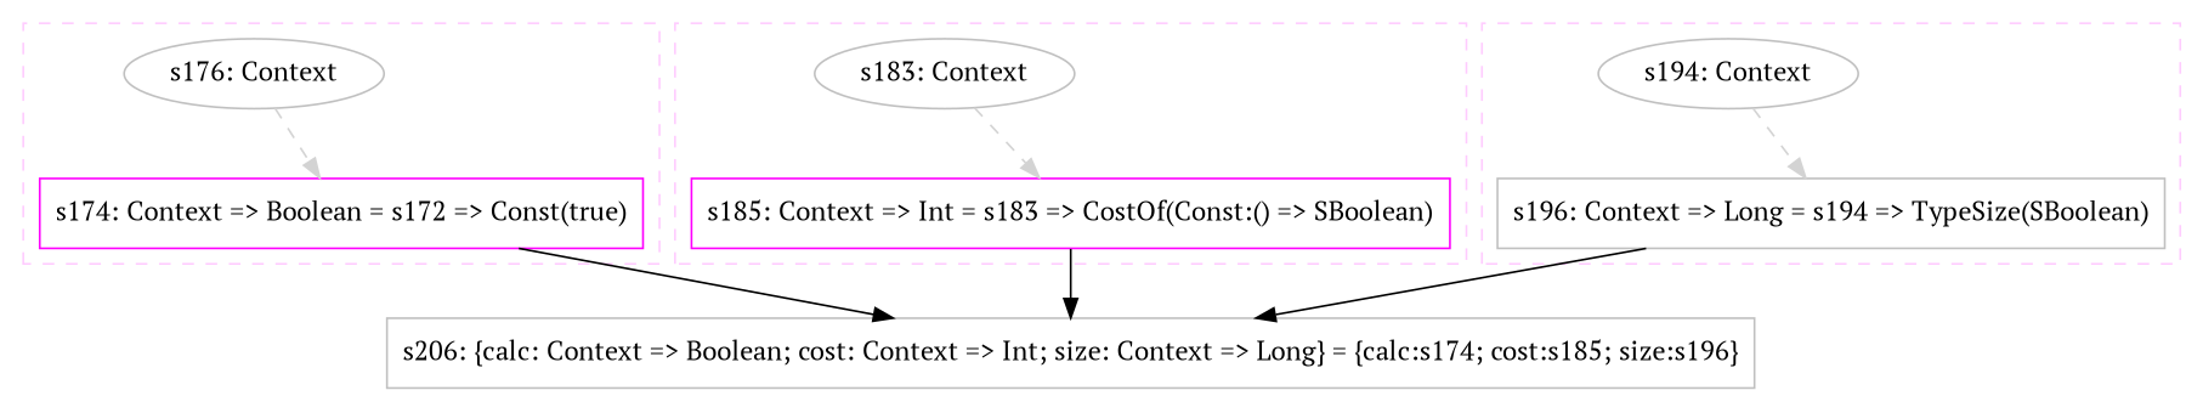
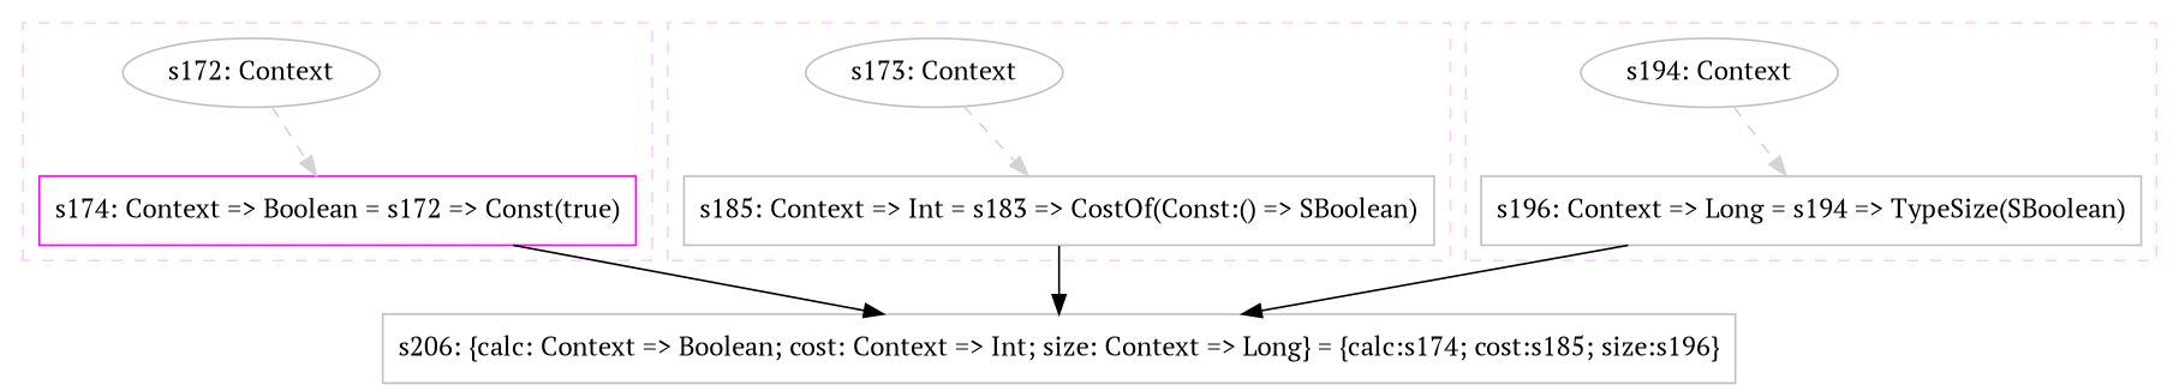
  digraph {
    concentrate=true
    fontname="PT Serif"
    node [color=gray fillcolor=white fontname="PT Serif" shape=box style=filled]
    edge [fontname="PT Serif" style=dashed]
-   n1 [label="s176: Context" shape=oval]
+   n1 [label="s172: Context" shape=oval]
    n2 [color=magenta label="s174: Context => Boolean = s172 => Const(true)"]
-   n3 [label="s183: Context" shape=oval]
-   n4 [color=magenta label="s185: Context => Int = s183 => CostOf(Const:() => SBoolean)"]
+   n3 [label="s173: Context" shape=oval]
+   n4 [label="s185: Context => Int = s183 => CostOf(Const:() => SBoolean)"]
    n5 [label="s194: Context" shape=oval]
    n6 [label="s196: Context => Long = s194 => TypeSize(SBoolean)"]
    n7 [label="s206: {calc: Context => Boolean; cost: Context => Int; size: Context => Long} = {calc:s174; cost:s185; size:s196}"]
    subgraph cluster_1 {
      color="#FFCCFF"
      style=dashed
      subgraph sub_2 {
        color="#FFCCFF"
        rank=source
        style=dashed
        n1
      }
      subgraph sub_3 {
        color="#FFCCFF"
        rank=sink
        style=dashed
        n2
      }
    }
    subgraph cluster_4 {
      color="#FFCCFF"
      style=dashed
      subgraph sub_5 {
        color="#FFCCFF"
        rank=source
        style=dashed
        n3
      }
      subgraph sub_6 {
        color="#FFCCFF"
        rank=sink
        style=dashed
        n4
      }
    }
    subgraph cluster_7 {
      color="#FFCCFF"
      style=dashed
      subgraph sub_8 {
        color="#FFCCFF"
        rank=source
        style=dashed
        n5
      }
      subgraph sub_9 {
        color="#FFCCFF"
        rank=sink
        style=dashed
        n6
      }
    }
    n1 -> n2 [color=lightgray weight=0]
    n2 -> n7 [style=solid]
    n3 -> n4 [color=lightgray weight=0]
    n4 -> n7 [style=solid]
    n5 -> n6 [color=lightgray weight=0]
    n6 -> n7 [style=solid]
  }
